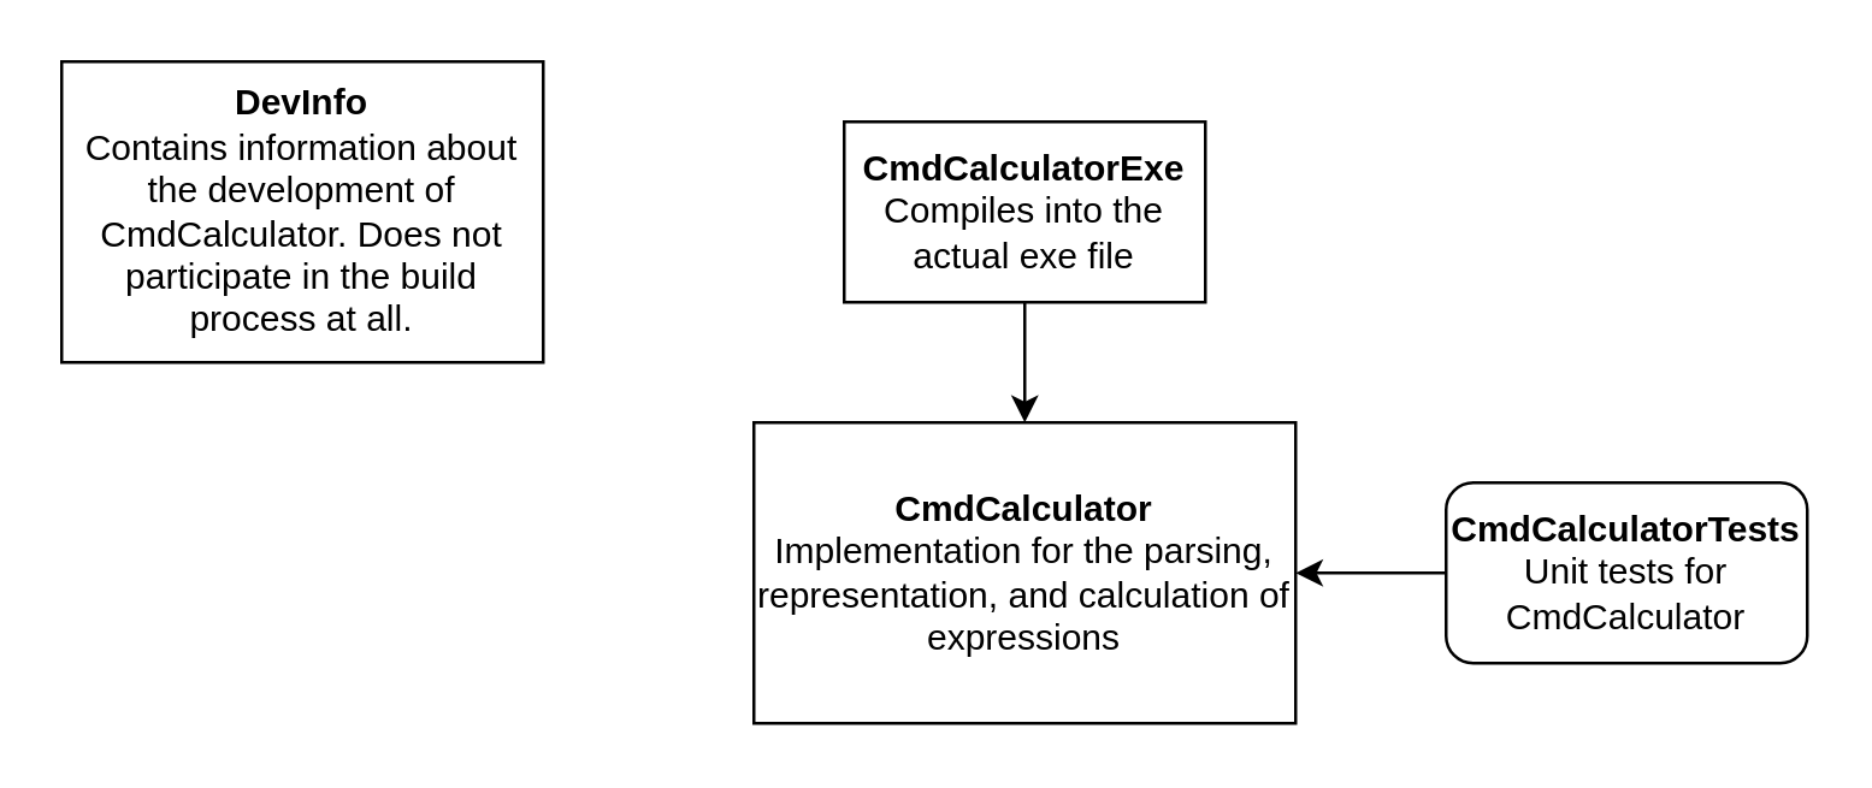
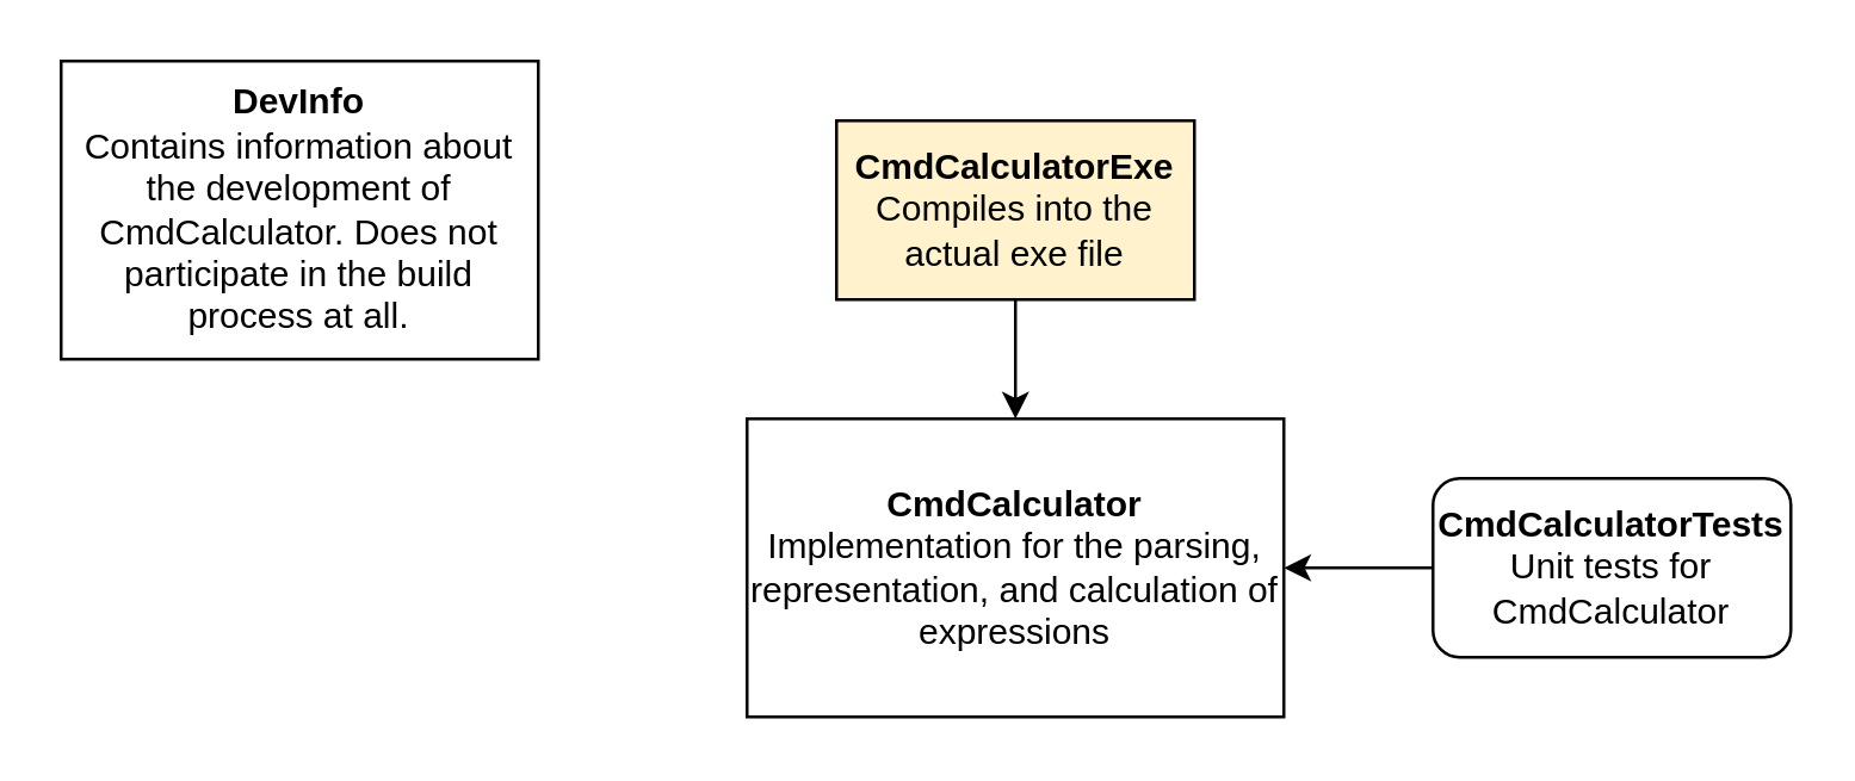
  <mxCell id="0" />
  <mxCell id="1" parent="0" />
  <mxCell id="2" value="" style="edgeStyle=orthogonalEdgeStyle;rounded=0;orthogonalLoop=1;jettySize=auto;html=1;" edge="1" parent="1" source="3" target="4"><mxGeometry relative="1" as="geometry" /></mxCell>
- <mxCell id="3" value="&lt;b&gt;CmdCalculatorExe&lt;/b&gt;&lt;br&gt;Compiles into the actual exe file" style="rounded=0;whiteSpace=wrap;html=1;" vertex="1" parent="1"><mxGeometry x="280" y="40" width="120" height="60" as="geometry" /></mxCell>
+ <mxCell id="3" value="&lt;b&gt;CmdCalculatorExe&lt;/b&gt;&lt;br&gt;Compiles into the actual exe file" style="rounded=0;whiteSpace=wrap;html=1;fillColor=#fff2cc;" vertex="1" parent="1"><mxGeometry x="280" y="40" width="120" height="60" as="geometry" /></mxCell>
  <mxCell id="4" value="&lt;b&gt;CmdCalculator&lt;/b&gt;&lt;br&gt;Implementation for the parsing, representation, and calculation of expressions" style="rounded=0;whiteSpace=wrap;html=1;" vertex="1" parent="1"><mxGeometry x="250" y="140" width="180" height="100" as="geometry" /></mxCell>
  <mxCell id="5" value="" style="edgeStyle=orthogonalEdgeStyle;rounded=0;orthogonalLoop=1;jettySize=auto;html=1;" edge="1" parent="1" source="6" target="4"><mxGeometry relative="1" as="geometry" /></mxCell>
  <mxCell id="6" value="&lt;b&gt;CmdCalculatorTests&lt;/b&gt;&lt;br&gt;Unit tests for CmdCalculator" style="whiteSpace=wrap;html=1;rounded=1;" vertex="1" parent="1"><mxGeometry x="480" y="160" width="120" height="60" as="geometry" /></mxCell>
  <mxCell id="7" value="&lt;b&gt;DevInfo&lt;/b&gt;&lt;br&gt;Contains information about the development of CmdCalculator. Does not participate in the build process at all." style="rounded=0;whiteSpace=wrap;html=1;" vertex="1" parent="1"><mxGeometry x="20" y="20" width="160" height="100" as="geometry" /></mxCell>
